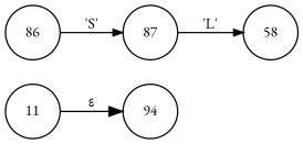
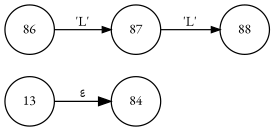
  digraph {
    fontname="EB Garamond"
    rankdir=LR
    node [fixedsize=true fontname="EB Garamond" fontsize=11 peripheries=1 shape=circle]
    edge [arrowhead=normal arrowsize=.7 fontname="EB Garamond" fontsize=11]
-   n1 [label=94 width=.55]
+   n1 [label=84 width=.55]
    n2 [label=86 width=.55]
    n3 [label=87 width=.55]
-   n4 [label=58 width=.55]
-   n5 [label=11 width=.55]
-   n2 -> n3 [label="'S'"]
+   n4 [label=88 width=.55]
+   n5 [label=13 width=.55]
+   n2 -> n3 [label="'L'"]
    n3 -> n4 [label="'L'"]
    n5 -> n1 [label="&epsilon;" arrowhead="" arrowsize="" fontsize=""]
  }
